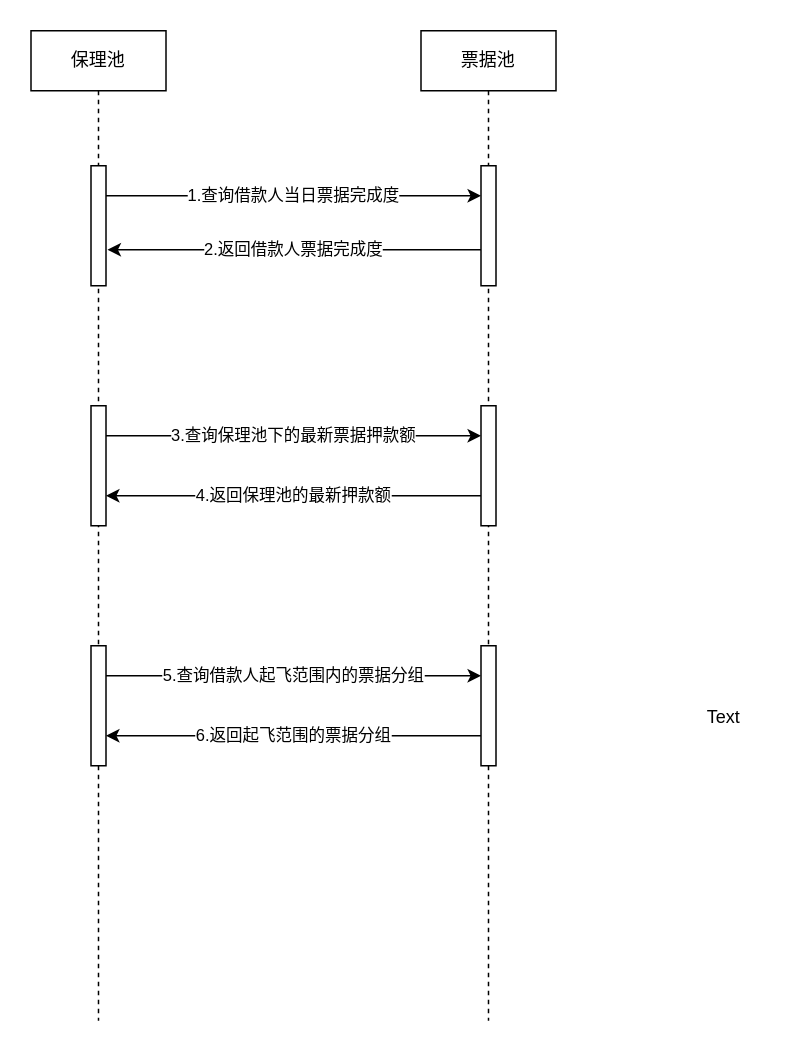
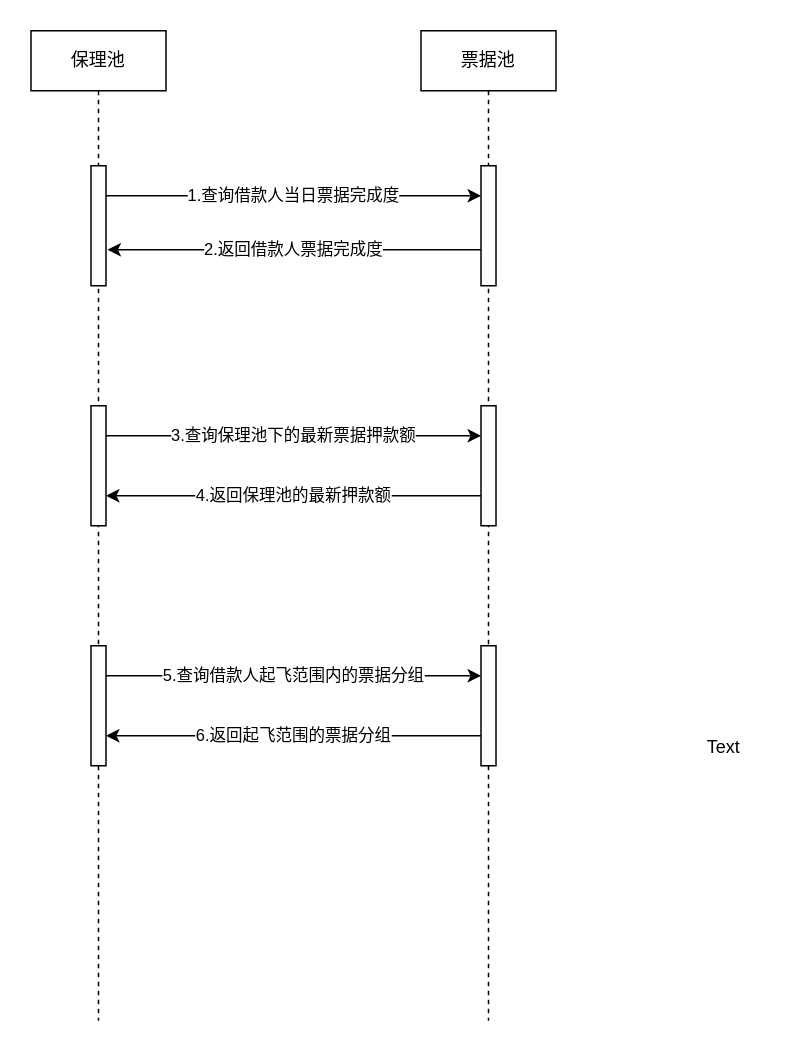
  <mxCell id="0" />
  <mxCell id="1" parent="0" />
  <mxCell id="2" value="保理池" style="shape=umlLifeline;perimeter=lifelinePerimeter;whiteSpace=wrap;html=1;container=1;collapsible=0;recursiveResize=0;outlineConnect=0;" vertex="1" parent="1"><mxGeometry x="20" y="20" width="90" height="660" as="geometry" /></mxCell>
  <mxCell id="3" value="" style="html=1;points=[];perimeter=orthogonalPerimeter;" vertex="1" parent="2"><mxGeometry x="40" y="90" width="10" height="80" as="geometry" /></mxCell>
  <mxCell id="4" value="" style="html=1;points=[];perimeter=orthogonalPerimeter;" vertex="1" parent="2"><mxGeometry x="40" y="250" width="10" height="80" as="geometry" /></mxCell>
  <mxCell id="5" value="" style="html=1;points=[];perimeter=orthogonalPerimeter;" vertex="1" parent="2"><mxGeometry x="40" y="410" width="10" height="80" as="geometry" /></mxCell>
  <mxCell id="6" value="票据池" style="shape=umlLifeline;perimeter=lifelinePerimeter;whiteSpace=wrap;html=1;container=1;collapsible=0;recursiveResize=0;outlineConnect=0;" vertex="1" parent="1"><mxGeometry x="280" y="20" width="90" height="660" as="geometry" /></mxCell>
  <mxCell id="7" value="" style="html=1;points=[];perimeter=orthogonalPerimeter;" vertex="1" parent="6"><mxGeometry x="40" y="90" width="10" height="80" as="geometry" /></mxCell>
  <mxCell id="8" value="" style="html=1;points=[];perimeter=orthogonalPerimeter;" vertex="1" parent="6"><mxGeometry x="40" y="250" width="10" height="80" as="geometry" /></mxCell>
  <mxCell id="9" value="" style="html=1;points=[];perimeter=orthogonalPerimeter;" vertex="1" parent="6"><mxGeometry x="40" y="410" width="10" height="80" as="geometry" /></mxCell>
  <mxCell id="10" value="1.查询借款人当日票据完成度" style="edgeStyle=orthogonalEdgeStyle;rounded=0;orthogonalLoop=1;jettySize=auto;html=1;" edge="1" parent="1" source="3" target="7"><mxGeometry relative="1" as="geometry"><Array as="points"><mxPoint x="100" y="130" /><mxPoint x="100" y="130" /></Array></mxGeometry></mxCell>
  <mxCell id="11" value="2.返回借款人票据完成度" style="edgeStyle=orthogonalEdgeStyle;rounded=0;orthogonalLoop=1;jettySize=auto;html=1;entryX=1.1;entryY=0.7;entryDx=0;entryDy=0;entryPerimeter=0;" edge="1" parent="1" source="7" target="3"><mxGeometry relative="1" as="geometry"><Array as="points"><mxPoint x="190" y="166" /><mxPoint x="190" y="166" /></Array></mxGeometry></mxCell>
  <mxCell id="12" value="3.查询保理池下的最新票据押款额" style="edgeStyle=orthogonalEdgeStyle;rounded=0;orthogonalLoop=1;jettySize=auto;html=1;" edge="1" parent="1" source="4" target="8"><mxGeometry relative="1" as="geometry"><Array as="points"><mxPoint x="190" y="290" /><mxPoint x="190" y="290" /></Array></mxGeometry></mxCell>
  <mxCell id="13" value="4.返回保理池的最新押款额" style="edgeStyle=orthogonalEdgeStyle;rounded=0;orthogonalLoop=1;jettySize=auto;html=1;" edge="1" parent="1" source="8"><mxGeometry relative="1" as="geometry"><mxPoint x="70" y="330" as="targetPoint" /><Array as="points"><mxPoint x="70" y="330" /></Array></mxGeometry></mxCell>
  <mxCell id="14" value="5.查询借款人起飞范围内的票据分组" style="edgeStyle=orthogonalEdgeStyle;rounded=0;orthogonalLoop=1;jettySize=auto;html=1;" edge="1" parent="1" source="5" target="9"><mxGeometry relative="1" as="geometry"><Array as="points"><mxPoint x="210" y="450" /><mxPoint x="210" y="450" /></Array></mxGeometry></mxCell>
  <mxCell id="15" value="6.返回起飞范围的票据分组" style="edgeStyle=orthogonalEdgeStyle;rounded=0;orthogonalLoop=1;jettySize=auto;html=1;" edge="1" parent="1" source="9" target="5"><mxGeometry relative="1" as="geometry"><Array as="points"><mxPoint x="210" y="490" /><mxPoint x="210" y="490" /></Array></mxGeometry></mxCell>
- <mxCell id="16" value="Text" style="text;html=1;resizable=0;points=[];autosize=1;align=left;verticalAlign=top;spacingTop=-4;" vertex="1" parent="1"><mxGeometry x="469" y="468" width="40" height="20" as="geometry" /></mxCell>
+ <mxCell id="16" value="Text" style="text;html=1;resizable=0;points=[];autosize=1;align=left;verticalAlign=top;spacingTop=-4;" vertex="1" parent="1"><mxGeometry x="469" y="488" width="40" height="20" as="geometry" /></mxCell>
